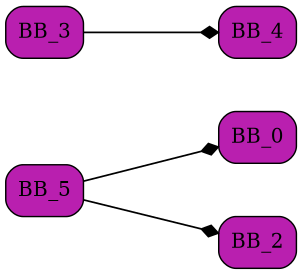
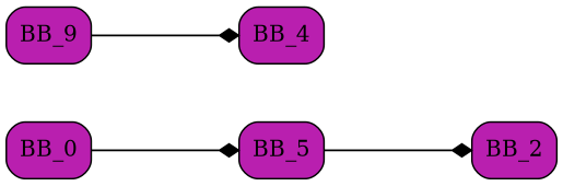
  digraph {
    color=green
    fillcolor=lightgreen
    fontname="Comic Sans MS"
    fontsize=20
    nodesep=0.5
    penwidth=2
    rankdir=LR
    ranksep=1.3
    style=rounded
    node [fillcolor="#B91FAF" shape=Mrecord style=filled]
    edge [arrowhead=diamond arrowsize=1 color=black penwidth=1.2]
    n1 [label=BB_5]
    BB_0
    BB_2
-   BB_3
+   BB_3 [label=BB_9]
    BB_4
    n1 -> BB_2
-   n1 -> BB_0
+   BB_0 -> n1
    BB_3 -> BB_4
  }
